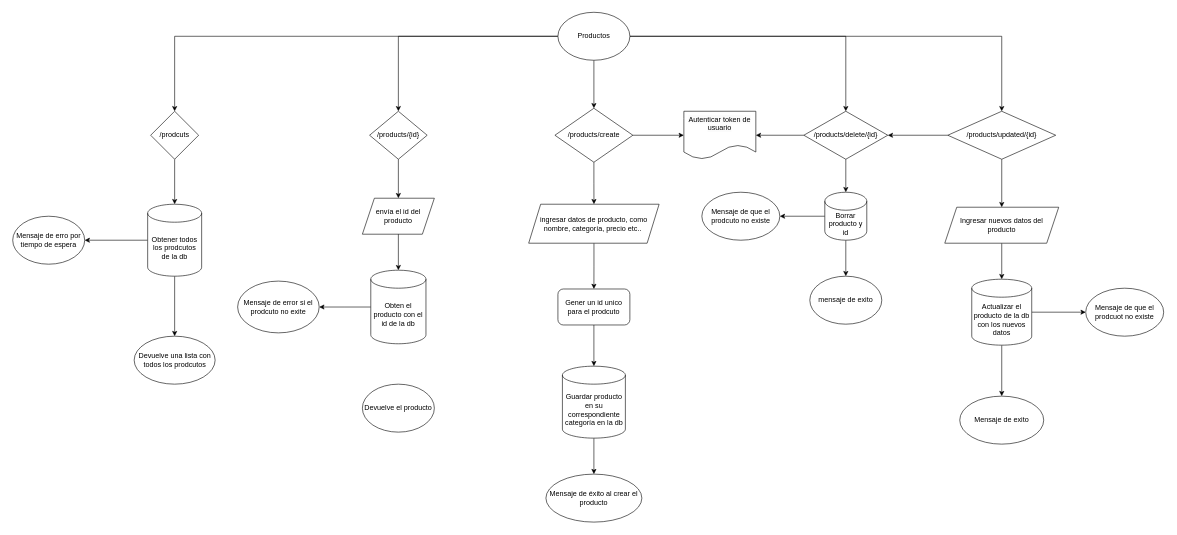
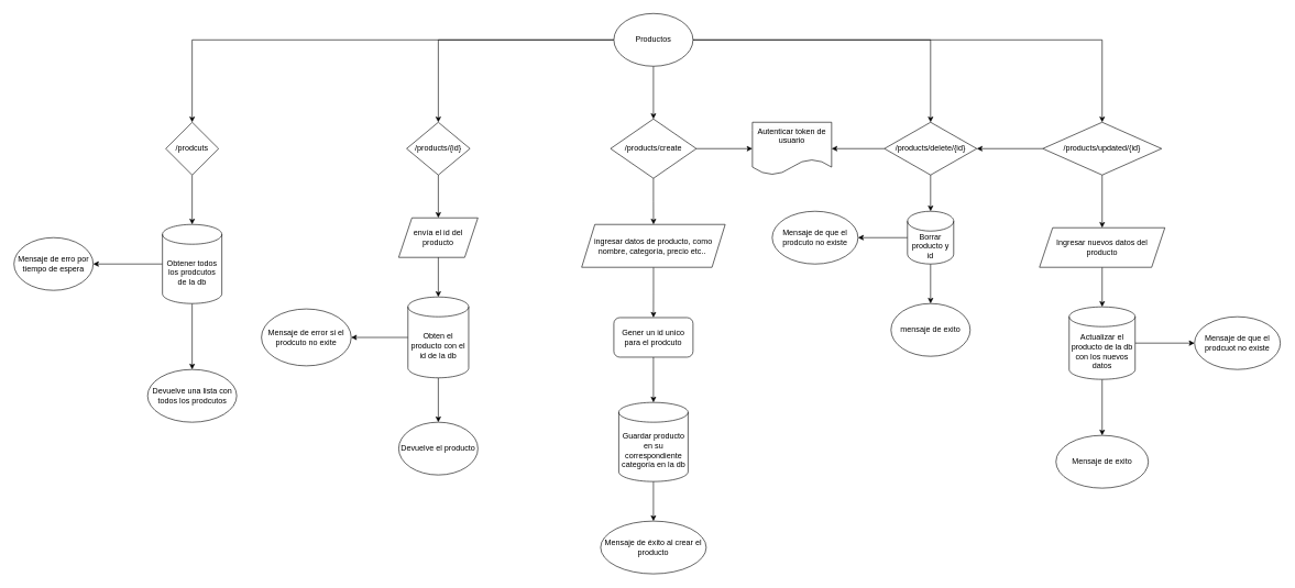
  <mxCell id="0" />
  <mxCell id="1" parent="0" />
  <mxCell id="2" style="edgeStyle=orthogonalEdgeStyle;rounded=0;orthogonalLoop=1;jettySize=auto;html=1;entryX=0.5;entryY=0;entryDx=0;entryDy=0;" edge="1" parent="1" source="7" target="9"><mxGeometry relative="1" as="geometry" /></mxCell>
  <mxCell id="3" style="edgeStyle=orthogonalEdgeStyle;rounded=0;orthogonalLoop=1;jettySize=auto;html=1;entryX=0.5;entryY=0;entryDx=0;entryDy=0;" edge="1" parent="1" source="7" target="14"><mxGeometry relative="1" as="geometry" /></mxCell>
  <mxCell id="4" style="edgeStyle=orthogonalEdgeStyle;rounded=0;orthogonalLoop=1;jettySize=auto;html=1;entryX=0.5;entryY=0;entryDx=0;entryDy=0;" edge="1" parent="1" source="7" target="11"><mxGeometry relative="1" as="geometry" /></mxCell>
  <mxCell id="5" style="edgeStyle=orthogonalEdgeStyle;rounded=0;orthogonalLoop=1;jettySize=auto;html=1;" edge="1" parent="1" source="7" target="17"><mxGeometry relative="1" as="geometry" /></mxCell>
  <mxCell id="6" style="edgeStyle=orthogonalEdgeStyle;rounded=0;orthogonalLoop=1;jettySize=auto;html=1;entryX=0.5;entryY=0;entryDx=0;entryDy=0;" edge="1" parent="1" source="7" target="20"><mxGeometry relative="1" as="geometry" /></mxCell>
  <mxCell id="7" value="Productos" style="ellipse;whiteSpace=wrap;html=1;" vertex="1" parent="1"><mxGeometry x="929" y="20" width="120" height="80" as="geometry" /></mxCell>
  <mxCell id="8" style="edgeStyle=orthogonalEdgeStyle;rounded=0;orthogonalLoop=1;jettySize=auto;html=1;" edge="1" parent="1" source="9" target="23"><mxGeometry relative="1" as="geometry" /></mxCell>
  <mxCell id="9" value="/prodcuts" style="rhombus;whiteSpace=wrap;html=1;" vertex="1" parent="1"><mxGeometry x="250" y="185" width="80" height="80" as="geometry" /></mxCell>
  <mxCell id="10" style="edgeStyle=orthogonalEdgeStyle;rounded=0;orthogonalLoop=1;jettySize=auto;html=1;" edge="1" parent="1" source="11" target="28"><mxGeometry relative="1" as="geometry" /></mxCell>
  <mxCell id="11" value="/products/{id}" style="rhombus;whiteSpace=wrap;html=1;" vertex="1" parent="1"><mxGeometry x="615" y="185" width="96" height="80" as="geometry" /></mxCell>
  <mxCell id="12" value="" style="edgeStyle=orthogonalEdgeStyle;rounded=0;orthogonalLoop=1;jettySize=auto;html=1;" edge="1" parent="1" source="14" target="32"><mxGeometry relative="1" as="geometry" /></mxCell>
  <mxCell id="13" value="" style="edgeStyle=orthogonalEdgeStyle;rounded=0;orthogonalLoop=1;jettySize=auto;html=1;" edge="1" parent="1" source="14" target="33"><mxGeometry relative="1" as="geometry" /></mxCell>
  <mxCell id="14" value="/products/create" style="rhombus;whiteSpace=wrap;html=1;" vertex="1" parent="1"><mxGeometry x="924" y="180" width="130" height="90" as="geometry" /></mxCell>
  <mxCell id="15" value="" style="edgeStyle=orthogonalEdgeStyle;rounded=0;orthogonalLoop=1;jettySize=auto;html=1;" edge="1" parent="1" source="17" target="33"><mxGeometry relative="1" as="geometry" /></mxCell>
  <mxCell id="16" value="" style="edgeStyle=orthogonalEdgeStyle;rounded=0;orthogonalLoop=1;jettySize=auto;html=1;" edge="1" parent="1" source="17" target="39"><mxGeometry relative="1" as="geometry" /></mxCell>
  <mxCell id="17" value="/products/delete/{id}" style="rhombus;whiteSpace=wrap;html=1;" vertex="1" parent="1"><mxGeometry x="1339" y="185" width="140" height="80" as="geometry" /></mxCell>
  <mxCell id="18" value="" style="edgeStyle=orthogonalEdgeStyle;rounded=0;orthogonalLoop=1;jettySize=auto;html=1;" edge="1" parent="1" source="20" target="17"><mxGeometry relative="1" as="geometry" /></mxCell>
  <mxCell id="19" value="" style="edgeStyle=orthogonalEdgeStyle;rounded=0;orthogonalLoop=1;jettySize=auto;html=1;" edge="1" parent="1" source="20" target="42"><mxGeometry relative="1" as="geometry" /></mxCell>
  <mxCell id="20" value="/products/updated/{id}" style="rhombus;whiteSpace=wrap;html=1;" vertex="1" parent="1"><mxGeometry x="1579" y="185" width="180" height="80" as="geometry" /></mxCell>
  <mxCell id="21" value="" style="edgeStyle=orthogonalEdgeStyle;rounded=0;orthogonalLoop=1;jettySize=auto;html=1;" edge="1" parent="1" source="23" target="24"><mxGeometry relative="1" as="geometry" /></mxCell>
  <mxCell id="22" value="" style="edgeStyle=orthogonalEdgeStyle;rounded=0;orthogonalLoop=1;jettySize=auto;html=1;" edge="1" parent="1" source="23" target="47"><mxGeometry relative="1" as="geometry" /></mxCell>
  <mxCell id="23" value="Obtener todos los prodcutos de la db" style="shape=cylinder3;whiteSpace=wrap;html=1;boundedLbl=1;backgroundOutline=1;size=15;" vertex="1" parent="1"><mxGeometry x="245" y="340" width="90" height="120" as="geometry" /></mxCell>
  <mxCell id="24" value="Devuelve una lista con todos los prodcutos" style="ellipse;whiteSpace=wrap;html=1;" vertex="1" parent="1"><mxGeometry x="222.5" y="560" width="135" height="80" as="geometry" /></mxCell>
+ <mxCell id="25" style="edgeStyle=orthogonalEdgeStyle;rounded=0;orthogonalLoop=1;jettySize=auto;html=1;" edge="1" parent="1" source="27" target="29"><mxGeometry relative="1" as="geometry" /></mxCell>
  <mxCell id="26" value="" style="edgeStyle=orthogonalEdgeStyle;rounded=0;orthogonalLoop=1;jettySize=auto;html=1;" edge="1" parent="1" source="27" target="48"><mxGeometry relative="1" as="geometry" /></mxCell>
  <mxCell id="27" value="Obten el producto con el id de la db" style="shape=cylinder3;whiteSpace=wrap;html=1;boundedLbl=1;backgroundOutline=1;size=15;" vertex="1" parent="1"><mxGeometry x="617" y="450" width="92" height="122.67" as="geometry" /></mxCell>
  <mxCell id="28" value="envía el id del producto" style="shape=parallelogram;perimeter=parallelogramPerimeter;whiteSpace=wrap;html=1;fixedSize=1;" vertex="1" parent="1"><mxGeometry x="603" y="330" width="120" height="60" as="geometry" /></mxCell>
  <mxCell id="29" value="Devuelve el producto" style="ellipse;whiteSpace=wrap;html=1;" vertex="1" parent="1"><mxGeometry x="603" y="640" width="120" height="80" as="geometry" /></mxCell>
  <mxCell id="30" style="edgeStyle=orthogonalEdgeStyle;rounded=0;orthogonalLoop=1;jettySize=auto;html=1;entryX=0.5;entryY=0;entryDx=0;entryDy=0;entryPerimeter=0;" edge="1" parent="1" source="28" target="27"><mxGeometry relative="1" as="geometry" /></mxCell>
  <mxCell id="31" value="" style="edgeStyle=orthogonalEdgeStyle;rounded=0;orthogonalLoop=1;jettySize=auto;html=1;" edge="1" parent="1" source="32" target="50"><mxGeometry relative="1" as="geometry" /></mxCell>
  <mxCell id="32" value="ingresar datos de producto, como nombre, categoría, precio etc..&amp;nbsp;" style="shape=parallelogram;perimeter=parallelogramPerimeter;whiteSpace=wrap;html=1;fixedSize=1;" vertex="1" parent="1"><mxGeometry x="880.25" y="340" width="217.5" height="65" as="geometry" /></mxCell>
  <mxCell id="33" value="&#10;&lt;span style=&quot;color: rgb(0, 0, 0); font-family: Helvetica; font-size: 12px; font-style: normal; font-variant-ligatures: normal; font-variant-caps: normal; font-weight: 400; letter-spacing: normal; orphans: 2; text-align: center; text-indent: 0px; text-transform: none; widows: 2; word-spacing: 0px; -webkit-text-stroke-width: 0px; background-color: rgb(251, 251, 251); text-decoration-thickness: initial; text-decoration-style: initial; text-decoration-color: initial; float: none; display: inline !important;&quot;&gt;Autenticar token de usuario&lt;/span&gt;&#10;&#10;" style="shape=document;whiteSpace=wrap;html=1;boundedLbl=1;" vertex="1" parent="1"><mxGeometry x="1139" y="185" width="120" height="80" as="geometry" /></mxCell>
  <mxCell id="34" value="" style="edgeStyle=orthogonalEdgeStyle;rounded=0;orthogonalLoop=1;jettySize=auto;html=1;" edge="1" parent="1" source="35" target="36"><mxGeometry relative="1" as="geometry" /></mxCell>
  <mxCell id="35" value="Guardar producto en su correspondiente categoría en la db" style="shape=cylinder3;whiteSpace=wrap;html=1;boundedLbl=1;backgroundOutline=1;size=15;" vertex="1" parent="1"><mxGeometry x="936.5" y="610" width="105" height="120" as="geometry" /></mxCell>
  <mxCell id="36" value="Mensaje de éxito al crear el producto" style="ellipse;whiteSpace=wrap;html=1;" vertex="1" parent="1"><mxGeometry x="909" y="790" width="160" height="80" as="geometry" /></mxCell>
  <mxCell id="37" value="" style="edgeStyle=orthogonalEdgeStyle;rounded=0;orthogonalLoop=1;jettySize=auto;html=1;" edge="1" parent="1" source="39" target="40"><mxGeometry relative="1" as="geometry" /></mxCell>
  <mxCell id="38" value="" style="edgeStyle=orthogonalEdgeStyle;rounded=0;orthogonalLoop=1;jettySize=auto;html=1;" edge="1" parent="1" source="39" target="51"><mxGeometry relative="1" as="geometry" /></mxCell>
  <mxCell id="39" value="Borrar producto y id" style="shape=cylinder3;whiteSpace=wrap;html=1;boundedLbl=1;backgroundOutline=1;size=15;" vertex="1" parent="1"><mxGeometry x="1374" y="320" width="70" height="80" as="geometry" /></mxCell>
  <mxCell id="40" value="mensaje de exito" style="ellipse;whiteSpace=wrap;html=1;" vertex="1" parent="1"><mxGeometry x="1349" y="460" width="120" height="80" as="geometry" /></mxCell>
  <mxCell id="41" value="" style="edgeStyle=orthogonalEdgeStyle;rounded=0;orthogonalLoop=1;jettySize=auto;html=1;" edge="1" parent="1" source="42" target="45"><mxGeometry relative="1" as="geometry" /></mxCell>
  <mxCell id="42" value="Ingresar nuevos datos del producto" style="shape=parallelogram;perimeter=parallelogramPerimeter;whiteSpace=wrap;html=1;fixedSize=1;" vertex="1" parent="1"><mxGeometry x="1574" y="345" width="190" height="60" as="geometry" /></mxCell>
  <mxCell id="43" value="" style="edgeStyle=orthogonalEdgeStyle;rounded=0;orthogonalLoop=1;jettySize=auto;html=1;" edge="1" parent="1" source="45" target="46"><mxGeometry relative="1" as="geometry" /></mxCell>
  <mxCell id="44" value="" style="edgeStyle=orthogonalEdgeStyle;rounded=0;orthogonalLoop=1;jettySize=auto;html=1;" edge="1" parent="1" source="45" target="52"><mxGeometry relative="1" as="geometry" /></mxCell>
  <mxCell id="45" value="Actualizar el producto de la db con los nuevos datos" style="shape=cylinder3;whiteSpace=wrap;html=1;boundedLbl=1;backgroundOutline=1;size=15;" vertex="1" parent="1"><mxGeometry x="1619" y="465" width="100" height="110" as="geometry" /></mxCell>
  <mxCell id="46" value="Mensaje de exito" style="ellipse;whiteSpace=wrap;html=1;" vertex="1" parent="1"><mxGeometry x="1599" y="660" width="140" height="80" as="geometry" /></mxCell>
  <mxCell id="47" value="Mensaje de erro por tiempo de espera" style="ellipse;whiteSpace=wrap;html=1;" vertex="1" parent="1"><mxGeometry x="20" y="360" width="120" height="80" as="geometry" /></mxCell>
  <mxCell id="48" value="Mensaje de error si el prodcuto no exite" style="ellipse;whiteSpace=wrap;html=1;" vertex="1" parent="1"><mxGeometry x="395" y="468.16" width="136" height="86.35" as="geometry" /></mxCell>
  <mxCell id="49" value="" style="edgeStyle=orthogonalEdgeStyle;rounded=0;orthogonalLoop=1;jettySize=auto;html=1;" edge="1" parent="1" source="50" target="35"><mxGeometry relative="1" as="geometry" /></mxCell>
  <mxCell id="50" value="Gener un id unico para el prodcuto" style="rounded=1;whiteSpace=wrap;html=1;" vertex="1" parent="1"><mxGeometry x="929" y="481.34" width="120" height="60" as="geometry" /></mxCell>
  <mxCell id="51" value="Mensaje de que el prodcuto no existe" style="ellipse;whiteSpace=wrap;html=1;" vertex="1" parent="1"><mxGeometry x="1169" y="320" width="130" height="80" as="geometry" /></mxCell>
  <mxCell id="52" value="Mensaje de que el prodcuot no existe" style="ellipse;whiteSpace=wrap;html=1;" vertex="1" parent="1"><mxGeometry x="1809" y="480" width="130" height="80" as="geometry" /></mxCell>
